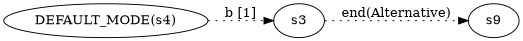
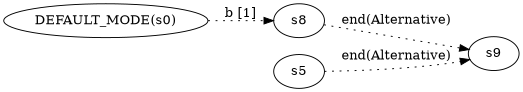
  digraph {
    rankdir=LR
    edge [style=dotted]
-   "DEFAULT_MODE(s0)" [label="DEFAULT_MODE(s4)"]
-   s8 [label=s3]
+   "DEFAULT_MODE(s0)"
+   s8
+   s5
    s9
    "DEFAULT_MODE(s0)" -> s8 [label="b [1]"]
    s8 -> s9 [label="end(Alternative)"]
+   s5 -> s9 [label="end(Alternative)"]
  }
